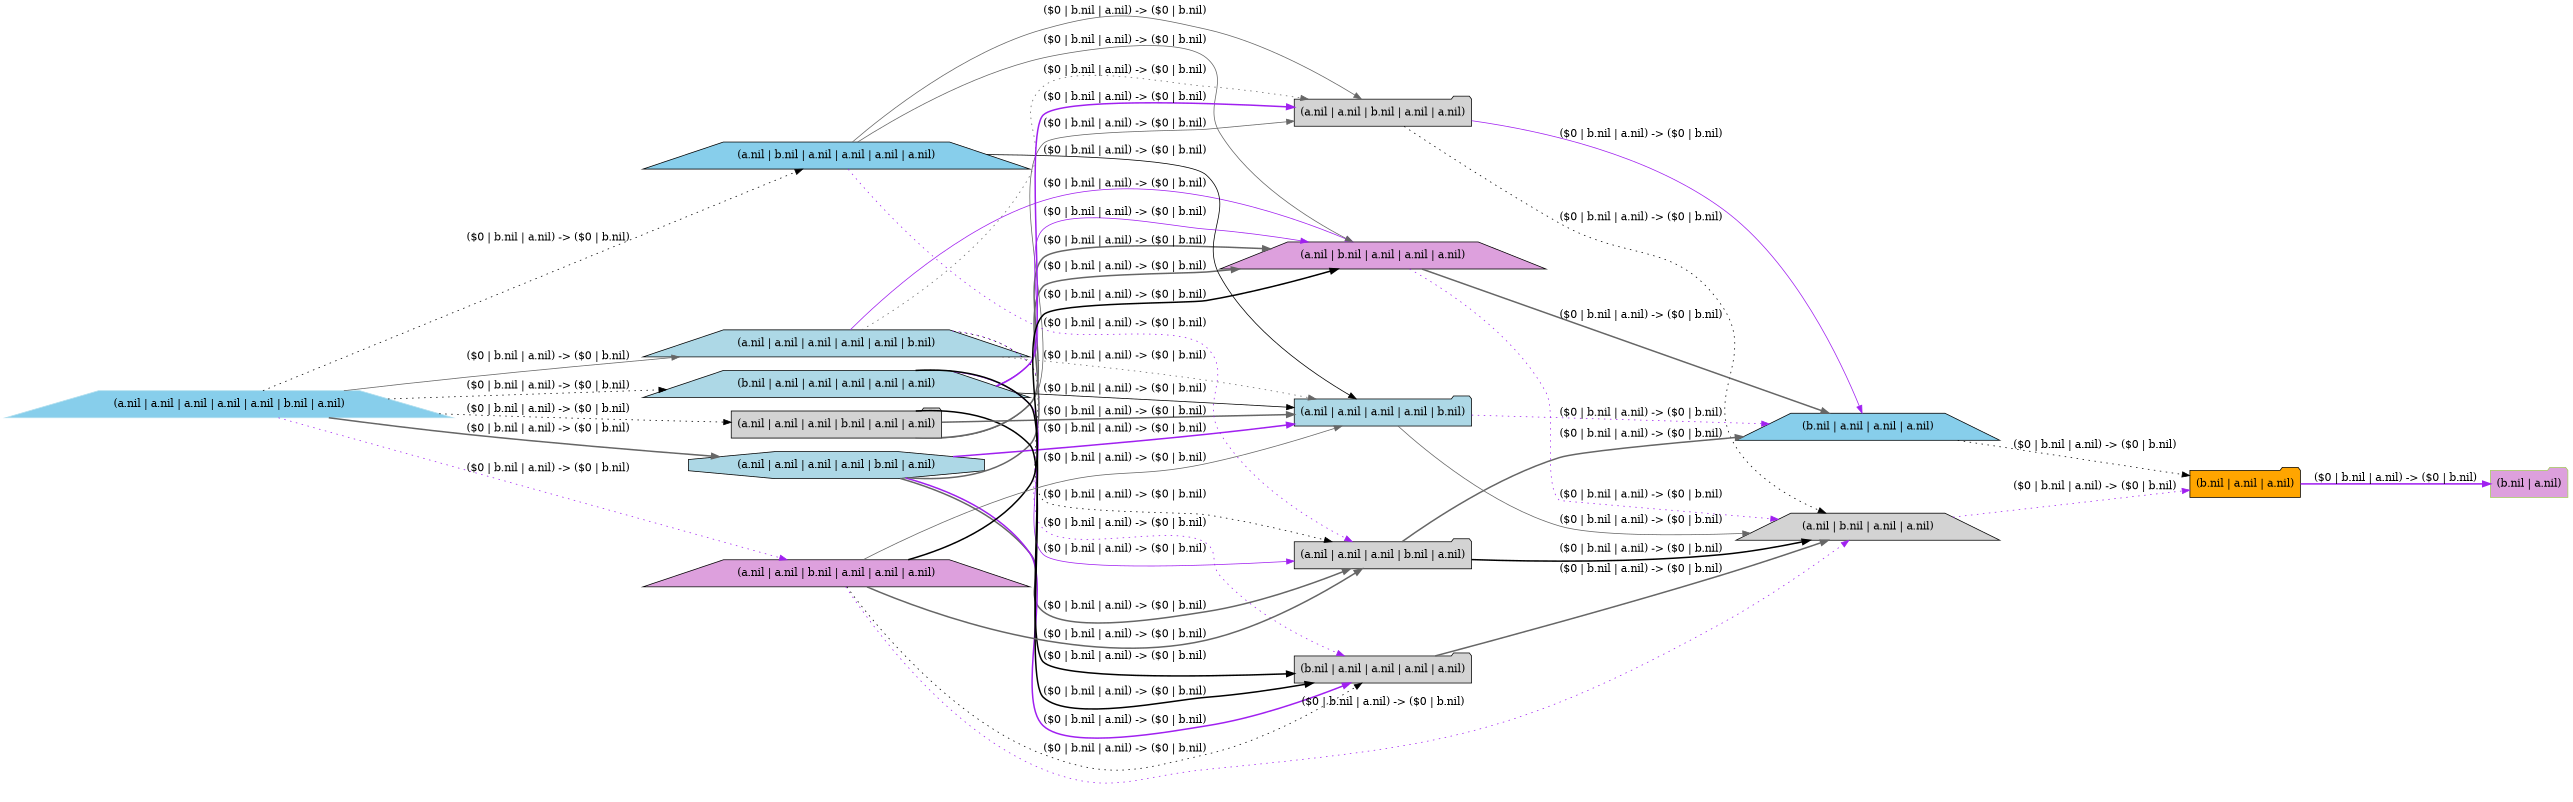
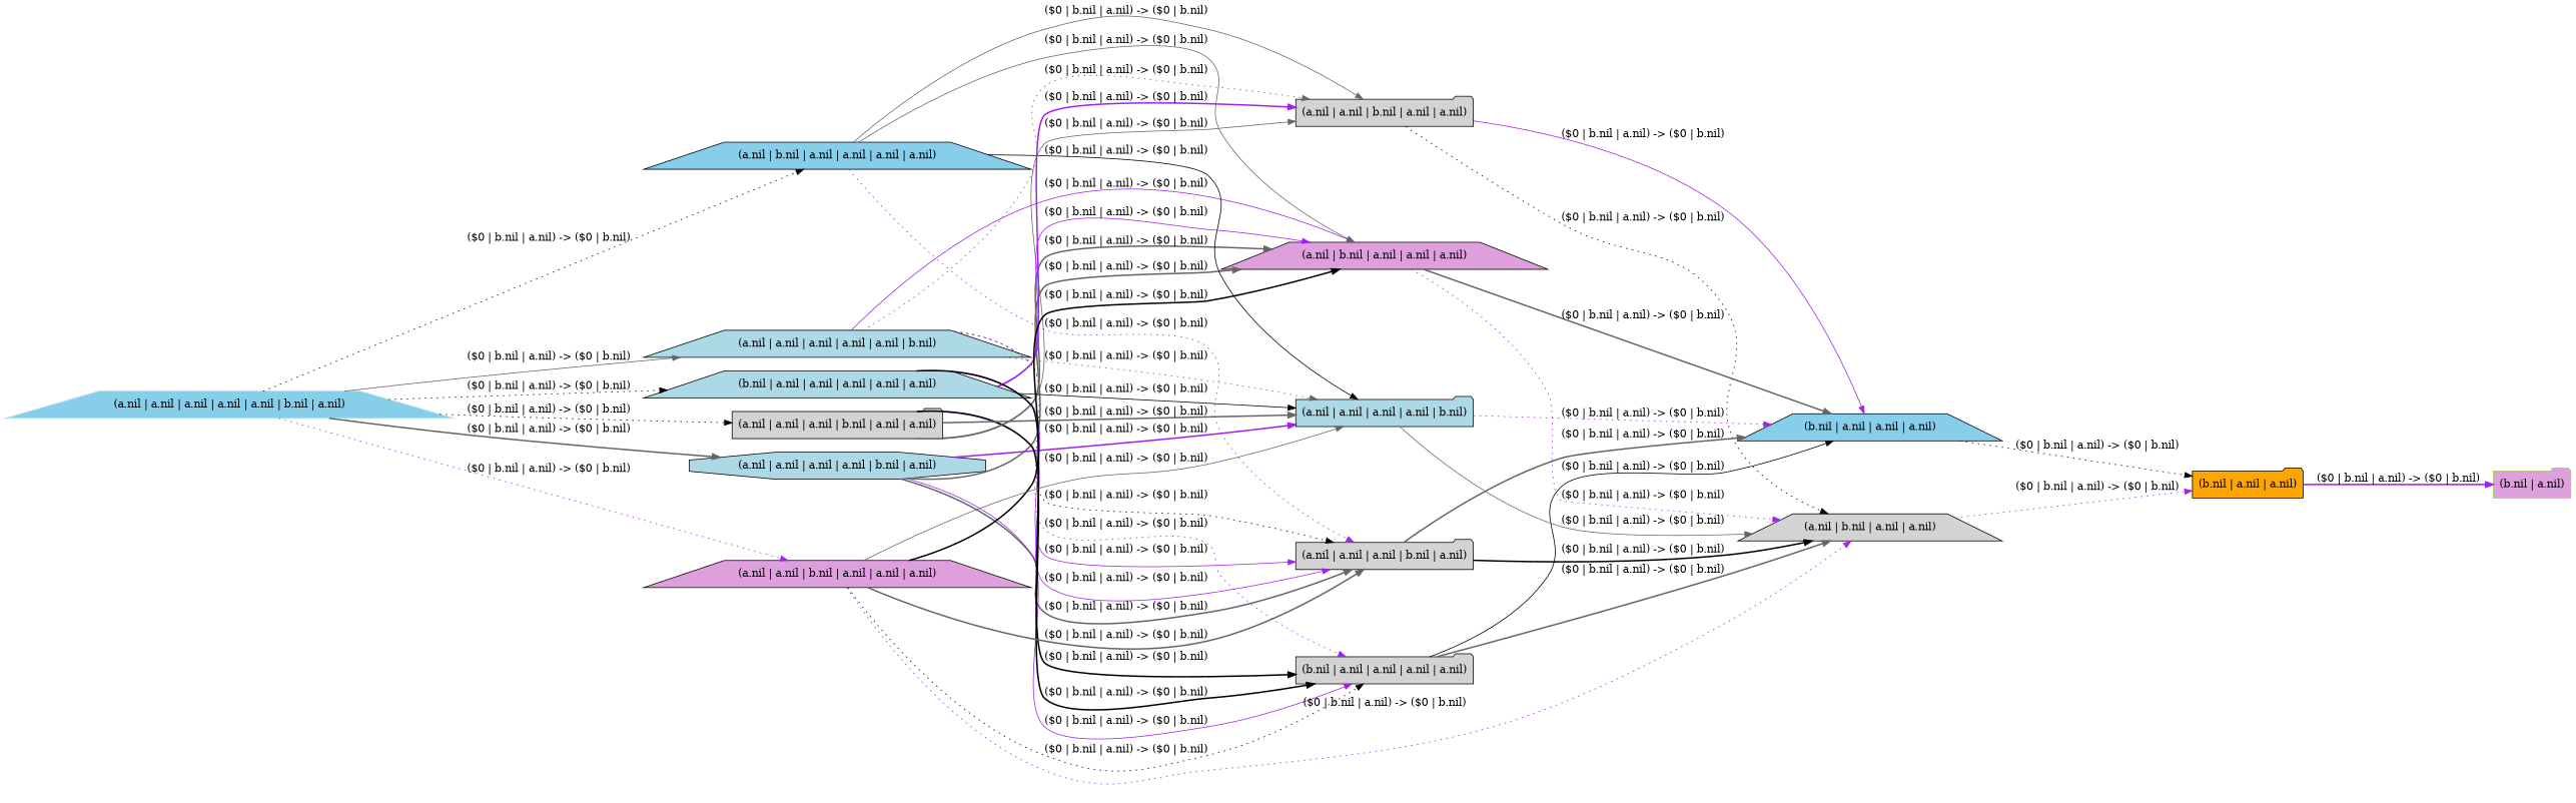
  digraph {
    rankdir=LR
    node [fillcolor=lightgrey shape=trapezium style=filled]
    edge [color=gray40 style=bold]
    n1 [color=lightblue2 fillcolor=skyblue label="(a.nil | a.nil | a.nil | a.nil | a.nil | b.nil | a.nil)"]
    n2 [fillcolor=lightblue label="(a.nil | a.nil | a.nil | a.nil | a.nil | b.nil)"]
    n3 [fillcolor=lightblue label="(a.nil | a.nil | a.nil | a.nil | b.nil | a.nil)" shape=octagon]
    n4 [label="(a.nil | a.nil | a.nil | b.nil | a.nil | a.nil)" shape=folder]
    n5 [fillcolor=skyblue label="(a.nil | b.nil | a.nil | a.nil | a.nil | a.nil)"]
    n6 [fillcolor=lightblue label="(b.nil | a.nil | a.nil | a.nil | a.nil | a.nil)"]
    n7 [fillcolor=plum label="(a.nil | a.nil | b.nil | a.nil | a.nil | a.nil)"]
    n8 [label="(a.nil | a.nil | b.nil | a.nil | a.nil)" shape=folder]
    n9 [label="(a.nil | a.nil | a.nil | b.nil | a.nil)" shape=folder]
    n10 [label="(b.nil | a.nil | a.nil | a.nil | a.nil)" shape=folder]
    n11 [fillcolor=plum label="(a.nil | b.nil | a.nil | a.nil | a.nil)"]
    n12 [fillcolor=lightblue label="(a.nil | a.nil | a.nil | a.nil | b.nil)" shape=folder]
    n13 [label="(a.nil | b.nil | a.nil | a.nil)"]
    n14 [fillcolor=skyblue label="(b.nil | a.nil | a.nil | a.nil)"]
    n15 [fillcolor=orange label="(b.nil | a.nil | a.nil)" shape=folder]
    n16 [color=darkolivegreen3 fillcolor=plum label="(b.nil | a.nil)" shape=folder]
    n1 -> n2 [label="($0 | b.nil | a.nil) -> ($0 | b.nil)" style=solid]
    n1 -> n3 [label="($0 | b.nil | a.nil) -> ($0 | b.nil)"]
    n1 -> n4 [color=black label="($0 | b.nil | a.nil) -> ($0 | b.nil)" style=dotted]
    n1 -> n5 [color=black label="($0 | b.nil | a.nil) -> ($0 | b.nil)" style=dotted]
    n1 -> n6 [color=black label="($0 | b.nil | a.nil) -> ($0 | b.nil)" style=dotted]
    n1 -> n7 [color=purple label="($0 | b.nil | a.nil) -> ($0 | b.nil)" style=dotted]
    n2 -> n8 [label="($0 | b.nil | a.nil) -> ($0 | b.nil)" style=dotted]
    n2 -> n9 [color=black label="($0 | b.nil | a.nil) -> ($0 | b.nil)" style=dotted]
    n2 -> n10 [color=purple label="($0 | b.nil | a.nil) -> ($0 | b.nil)" style=dotted]
    n2 -> n11 [color=purple label="($0 | b.nil | a.nil) -> ($0 | b.nil)" style=solid]
    n2 -> n12 [label="($0 | b.nil | a.nil) -> ($0 | b.nil)" style=dotted]
    n3 -> n9 [label="($0 | b.nil | a.nil) -> ($0 | b.nil)"]
-   n3 -> n10 [color=purple label="($0 | b.nil | a.nil) -> ($0 | b.nil)"]
+   n3 -> n10 [color=purple label="($0 | b.nil | a.nil) -> ($0 | b.nil)" style=solid]
    n3 -> n11 [label="($0 | b.nil | a.nil) -> ($0 | b.nil)"]
    n3 -> n12 [color=purple label="($0 | b.nil | a.nil) -> ($0 | b.nil)"]
    n4 -> n8 [label="($0 | b.nil | a.nil) -> ($0 | b.nil)" style=solid]
+   n4 -> n9 [color=purple label="($0 | b.nil | a.nil) -> ($0 | b.nil)" style=solid]
    n4 -> n10 [color=black label="($0 | b.nil | a.nil) -> ($0 | b.nil)"]
    n4 -> n11 [label="($0 | b.nil | a.nil) -> ($0 | b.nil)"]
    n4 -> n12 [label="($0 | b.nil | a.nil) -> ($0 | b.nil)"]
    n5 -> n8 [label="($0 | b.nil | a.nil) -> ($0 | b.nil)" style=solid]
    n5 -> n9 [color=purple label="($0 | b.nil | a.nil) -> ($0 | b.nil)" style=dotted]
    n5 -> n11 [label="($0 | b.nil | a.nil) -> ($0 | b.nil)" style=solid]
    n5 -> n12 [color=black label="($0 | b.nil | a.nil) -> ($0 | b.nil)" style=solid]
    n6 -> n8 [color=purple label="($0 | b.nil | a.nil) -> ($0 | b.nil)"]
    n6 -> n9 [color=purple label="($0 | b.nil | a.nil) -> ($0 | b.nil)" style=solid]
    n6 -> n10 [color=black label="($0 | b.nil | a.nil) -> ($0 | b.nil)"]
    n6 -> n11 [color=purple label="($0 | b.nil | a.nil) -> ($0 | b.nil)" style=solid]
    n6 -> n12 [color=black label="($0 | b.nil | a.nil) -> ($0 | b.nil)" style=solid]
    n7 -> n9 [label="($0 | b.nil | a.nil) -> ($0 | b.nil)"]
    n7 -> n10 [color=black label="($0 | b.nil | a.nil) -> ($0 | b.nil)" style=dotted]
    n7 -> n11 [color=black label="($0 | b.nil | a.nil) -> ($0 | b.nil)"]
    n7 -> n12 [label="($0 | b.nil | a.nil) -> ($0 | b.nil)" style=solid]
    n7 -> n13 [color=purple label="($0 | b.nil | a.nil) -> ($0 | b.nil)" style=dotted]
    n8 -> n13 [color=black label="($0 | b.nil | a.nil) -> ($0 | b.nil)" style=dotted]
    n8 -> n14 [color=purple label="($0 | b.nil | a.nil) -> ($0 | b.nil)" style=solid]
    n9 -> n13 [color=black label="($0 | b.nil | a.nil) -> ($0 | b.nil)"]
    n9 -> n14 [label="($0 | b.nil | a.nil) -> ($0 | b.nil)"]
    n10 -> n13 [label="($0 | b.nil | a.nil) -> ($0 | b.nil)"]
+   n10 -> n14 [color=black label="($0 | b.nil | a.nil) -> ($0 | b.nil)" style=solid]
    n11 -> n13 [color=purple label="($0 | b.nil | a.nil) -> ($0 | b.nil)" style=dotted]
    n11 -> n14 [label="($0 | b.nil | a.nil) -> ($0 | b.nil)"]
    n12 -> n13 [label="($0 | b.nil | a.nil) -> ($0 | b.nil)" style=solid]
    n12 -> n14 [color=purple label="($0 | b.nil | a.nil) -> ($0 | b.nil)" style=dotted]
    n13 -> n15 [color=purple label="($0 | b.nil | a.nil) -> ($0 | b.nil)" style=dotted]
    n14 -> n15 [color=black label="($0 | b.nil | a.nil) -> ($0 | b.nil)" style=dotted]
    n15 -> n16 [color=purple label="($0 | b.nil | a.nil) -> ($0 | b.nil)"]
  }
